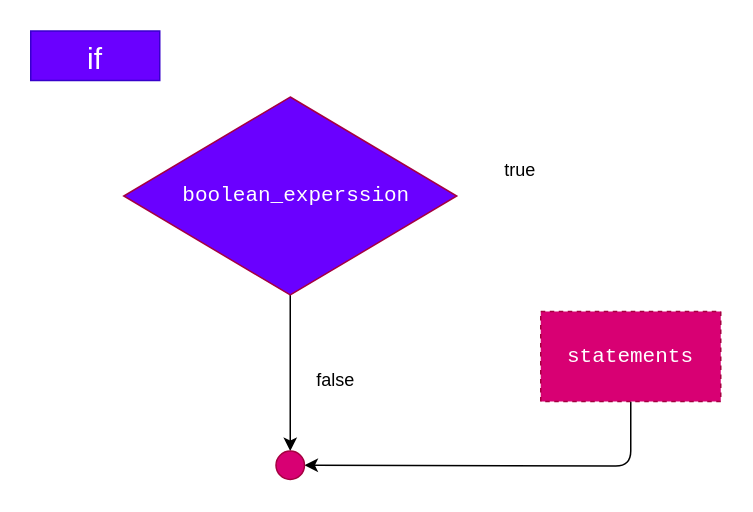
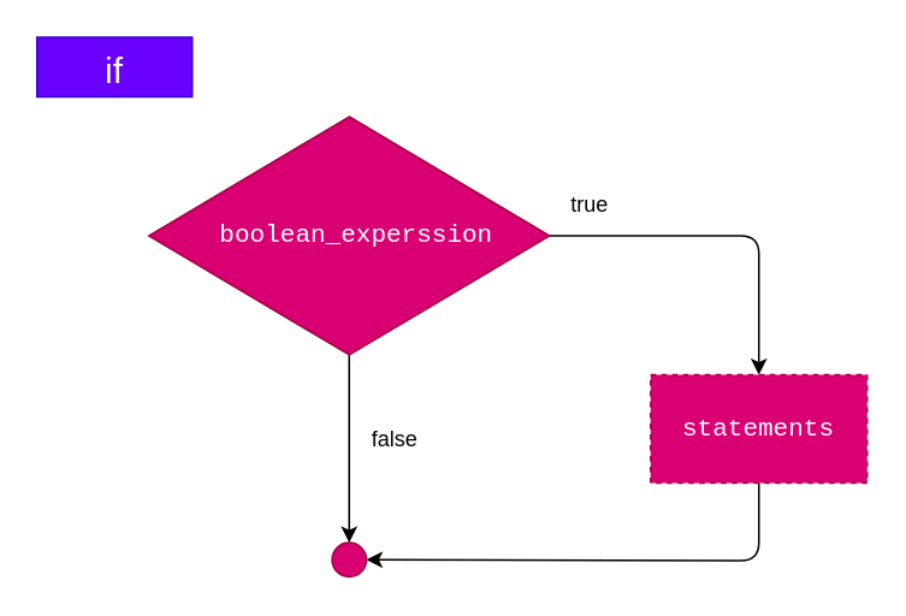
  <mxCell id="0" />
  <mxCell id="1" parent="0" />
+ <mxCell id="2" value="" style="edgeStyle=none;html=1;fontColor=#FFFFFF;strokeColor=#000000;" parent="1" source="4" target="6" edge="1"><mxGeometry relative="1" as="geometry"><Array as="points"><mxPoint x="420" y="130" /></Array></mxGeometry></mxCell>
  <mxCell id="3" value="" style="edgeStyle=none;html=1;fontColor=#FFFFFF;strokeColor=#000000;" parent="1" source="4" target="7" edge="1"><mxGeometry relative="1" as="geometry" /></mxCell>
- <mxCell id="4" value="&lt;div style=&quot;font-family: &amp;#34;consolas&amp;#34; , &amp;#34;courier new&amp;#34; , monospace ; font-size: 14px ; line-height: 19px&quot;&gt;&lt;span style=&quot;color: rgb(212 , 212 , 212)&quot;&gt;&amp;nbsp;&lt;/span&gt;&lt;font color=&quot;#ffffff&quot;&gt;boolean_experssion&lt;/font&gt;&lt;/div&gt;" style="rhombus;whiteSpace=wrap;html=1;fillColor=#6a00ff;fontColor=#ffffff;strokeColor=#A50040;" parent="1" vertex="1"><mxGeometry x="82" y="64" width="222" height="132" as="geometry" /></mxCell>
+ <mxCell id="4" value="&lt;div style=&quot;font-family: &amp;#34;consolas&amp;#34; , &amp;#34;courier new&amp;#34; , monospace ; font-size: 14px ; line-height: 19px&quot;&gt;&lt;span style=&quot;color: rgb(212 , 212 , 212)&quot;&gt;&amp;nbsp;&lt;/span&gt;&lt;font color=&quot;#ffffff&quot;&gt;boolean_experssion&lt;/font&gt;&lt;/div&gt;" style="rhombus;whiteSpace=wrap;html=1;fillColor=#d80073;fontColor=#ffffff;strokeColor=#A50040;" parent="1" vertex="1"><mxGeometry x="82" y="64" width="222" height="132" as="geometry" /></mxCell>
  <mxCell id="5" style="edgeStyle=none;html=1;entryX=1;entryY=0.5;entryDx=0;entryDy=0;entryPerimeter=0;fontColor=#FFFFFF;strokeColor=#000000;" parent="1" source="6" target="7" edge="1"><mxGeometry relative="1" as="geometry"><Array as="points"><mxPoint x="420" y="310" /></Array></mxGeometry></mxCell>
  <mxCell id="6" value="&lt;div style=&quot;font-family: &amp;#34;consolas&amp;#34; , &amp;#34;courier new&amp;#34; , monospace ; font-size: 14px ; line-height: 19px&quot;&gt;statements&lt;/div&gt;" style="whiteSpace=wrap;html=1;fillColor=#d80073;strokeColor=#A50040;fontColor=#ffffff;dashed=1;" parent="1" vertex="1"><mxGeometry x="360" y="207" width="120" height="60" as="geometry" /></mxCell>
  <mxCell id="7" value="" style="verticalLabelPosition=bottom;verticalAlign=top;html=1;shape=mxgraph.flowchart.on-page_reference;labelBackgroundColor=none;fontColor=#ffffff;fillColor=#d80073;strokeColor=#A50040;" parent="1" vertex="1"><mxGeometry x="183.5" y="300" width="19" height="19" as="geometry" /></mxCell>
- <mxCell id="8" value="true" style="text;html=1;align=center;verticalAlign=middle;resizable=0;points=[];autosize=1;strokeColor=none;fillColor=none;fontColor=#000000;" parent="1" vertex="1"><mxGeometry x="330" y="104" width="31" height="18" as="geometry" /></mxCell>
- <mxCell id="9" value="false" style="text;html=1;align=center;verticalAlign=middle;resizable=0;points=[];autosize=1;strokeColor=none;fillColor=none;fontColor=#000000;" parent="1" vertex="1"><mxGeometry x="205.5" y="244" width="35" height="18" as="geometry" /></mxCell>
+ <mxCell id="8" value="true" style="text;html=1;align=center;verticalAlign=middle;resizable=0;points=[];autosize=1;strokeColor=none;fillColor=none;fontColor=#000000;" parent="1" vertex="1"><mxGeometry x="310" y="104" width="31" height="18" as="geometry" /></mxCell>
+ <mxCell id="9" value="false" style="text;html=1;align=center;verticalAlign=middle;resizable=0;points=[];autosize=1;strokeColor=none;fillColor=none;fontColor=#000000;" parent="1" vertex="1"><mxGeometry x="200.5" y="234" width="35" height="18" as="geometry" /></mxCell>
  <mxCell id="10" value="&lt;div style=&quot;font-size: 20px;&quot;&gt;&lt;span style=&quot;font-size: 20px;&quot;&gt;&lt;font face=&quot;helvetica&quot; style=&quot;font-size: 20px;&quot;&gt;if&lt;/font&gt;&lt;/span&gt;&lt;/div&gt;&lt;div style=&quot;font-size: 20px;&quot;&gt;&lt;span style=&quot;font-size: 20px;&quot;&gt;&lt;font face=&quot;helvetica&quot; style=&quot;font-size: 20px;&quot;&gt;&lt;br style=&quot;font-size: 20px;&quot;&gt;&lt;/font&gt;&lt;/span&gt;&lt;/div&gt;" style="text;whiteSpace=wrap;html=1;fontColor=#ffffff;fontSize=20;fillColor=#6a00ff;strokeColor=#3700CC;align=center;" parent="1" vertex="1"><mxGeometry x="20" y="20" width="86" height="33" as="geometry" /></mxCell>
